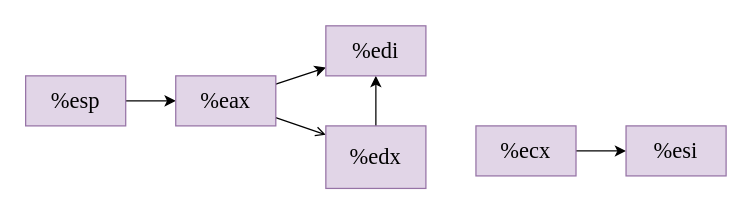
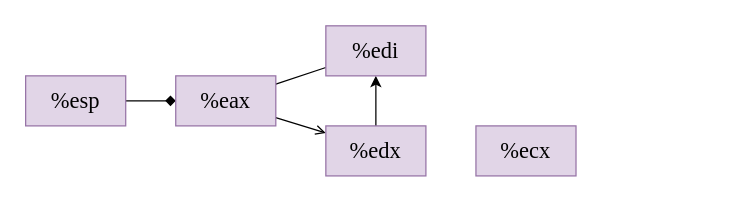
  <mxCell id="0" />
  <mxCell id="1" parent="0" />
- <mxCell id="2" value="" style="edgeStyle=none;html=1;fontFamily=JetBrains Mono;fontSize=18;" edge="1" parent="1" source="3" target="6"><mxGeometry relative="1" as="geometry" /></mxCell>
+ <mxCell id="2" value="" style="edgeStyle=none;html=1;fontFamily=JetBrains Mono;fontSize=18;endArrow=diamond;" edge="1" parent="1" source="3" target="6"><mxGeometry relative="1" as="geometry" /></mxCell>
  <mxCell id="3" value="%esp" style="rounded=0;whiteSpace=wrap;html=1;fontSize=18;fontFamily=JetBrains Mono;fillColor=#e1d5e7;strokeColor=#9673a6;" vertex="1" parent="1"><mxGeometry x="20" y="60" width="80" height="40" as="geometry" /></mxCell>
- <mxCell id="4" value="" style="edgeStyle=none;html=1;fontFamily=JetBrains Mono;fontSize=18;" edge="1" parent="1" source="6" target="12"><mxGeometry relative="1" as="geometry" /></mxCell>
+ <mxCell id="4" value="" style="edgeStyle=none;html=1;fontFamily=JetBrains Mono;fontSize=18;endArrow=none;" edge="1" parent="1" source="6" target="12"><mxGeometry relative="1" as="geometry" /></mxCell>
  <mxCell id="5" style="edgeStyle=none;html=1;exitX=0.999;exitY=0.833;exitDx=0;exitDy=0;entryX=-0.001;entryY=0.141;entryDx=0;entryDy=0;fontFamily=JetBrains Mono;fontSize=18;exitPerimeter=0;entryPerimeter=0;endArrow=open;" edge="1" parent="1" source="6" target="8"><mxGeometry relative="1" as="geometry" /></mxCell>
  <mxCell id="6" value="%eax" style="rounded=0;whiteSpace=wrap;html=1;fontSize=18;fontFamily=JetBrains Mono;fillColor=#e1d5e7;strokeColor=#9673a6;" vertex="1" parent="1"><mxGeometry x="140" y="60" width="80" height="40" as="geometry" /></mxCell>
  <mxCell id="7" value="" style="edgeStyle=none;html=1;fontFamily=JetBrains Mono;fontSize=18;" edge="1" parent="1" source="8" target="12"><mxGeometry relative="1" as="geometry" /></mxCell>
- <mxCell id="8" value="%edx" style="rounded=0;whiteSpace=wrap;html=1;fontSize=18;fontFamily=JetBrains Mono;fillColor=#e1d5e7;strokeColor=#9673a6;" vertex="1" parent="1"><mxGeometry x="260" y="100" width="80" height="50" as="geometry" /></mxCell>
- <mxCell id="9" value="" style="edgeStyle=none;html=1;fontFamily=JetBrains Mono;fontSize=18;" edge="1" parent="1" source="10" target="11"><mxGeometry relative="1" as="geometry" /></mxCell>
+ <mxCell id="8" value="%edx" style="rounded=0;whiteSpace=wrap;html=1;fontSize=18;fontFamily=JetBrains Mono;fillColor=#e1d5e7;strokeColor=#9673a6;" vertex="1" parent="1"><mxGeometry x="260" y="100" width="80" height="40" as="geometry" /></mxCell>
  <mxCell id="10" value="%ecx" style="rounded=0;whiteSpace=wrap;html=1;fontSize=18;fontFamily=JetBrains Mono;fillColor=#e1d5e7;strokeColor=#9673a6;" vertex="1" parent="1"><mxGeometry x="380" y="100" width="80" height="40" as="geometry" /></mxCell>
- <mxCell id="11" value="%esi" style="rounded=0;whiteSpace=wrap;html=1;fontSize=18;fontFamily=JetBrains Mono;fillColor=#e1d5e7;strokeColor=#9673a6;" vertex="1" parent="1"><mxGeometry x="500" y="100" width="80" height="40" as="geometry" /></mxCell>
  <mxCell id="12" value="%edi" style="rounded=0;whiteSpace=wrap;html=1;fontSize=18;fontFamily=JetBrains Mono;fillColor=#e1d5e7;strokeColor=#9673a6;" vertex="1" parent="1"><mxGeometry x="260" y="20" width="80" height="40" as="geometry" /></mxCell>
